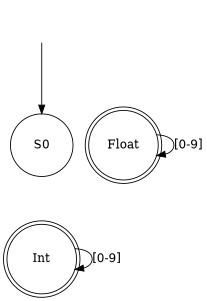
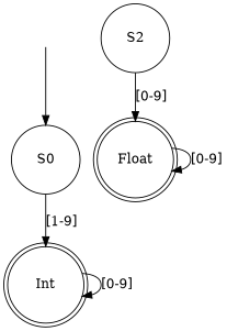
  digraph {
    rankdir=TB
    node [fixedsize=true fontsize=14 margin=2 shape=circle]
    n1 [label=S0 width=1]
    n2 [label=Int shape=doublecircle width=1]
+   n3 [label=S2 width=1]
    n4 [label=Float shape=doublecircle width=1]
    n5 [label=Float shape=point style=invis width=0.25]
+   n1 -> n2 [label="[1-9]"]
    n2 -> n2 [label="[0-9]"]
+   n3 -> n4 [label="[0-9]"]
    n4 -> n4 [label="[0-9]"]
    n5 -> n1
  }
